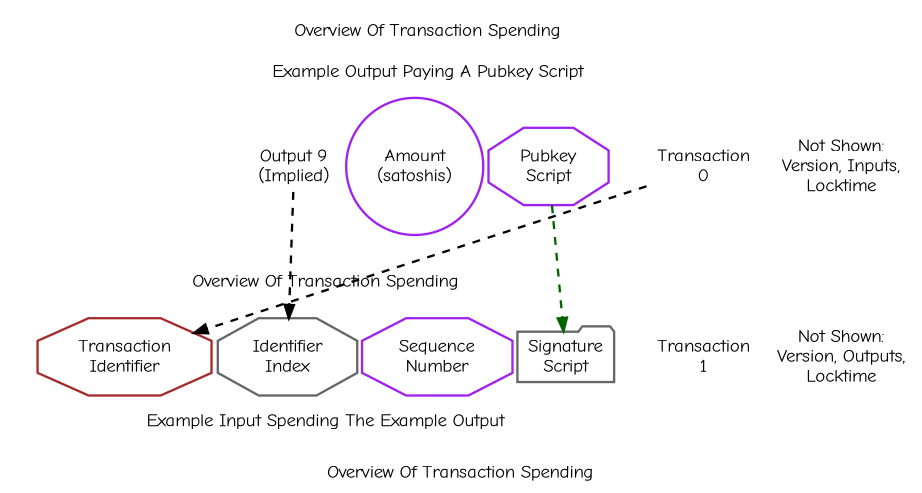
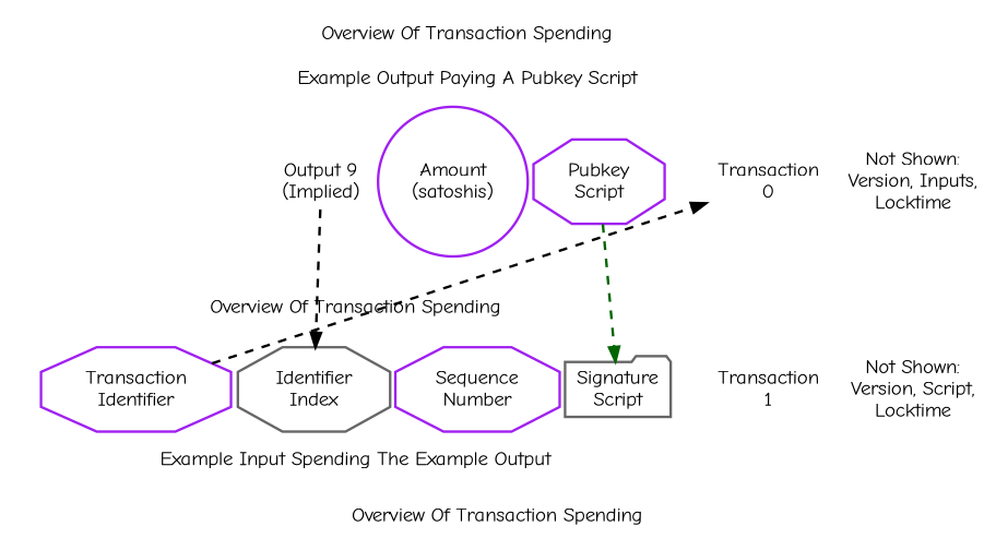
  digraph {
    fontname="Comic Neue"
    label="Overview Of Transaction Spending"
    nodesep=0.05
    penwidth=1.75
    rankdir=TB
    ranksep=0.5
    splines=false
    node [color=purple fontname="Comic Neue" penwidth=1.75 shape=none]
    edge [fontname="Comic Neue" penwidth=1.75 style=dashed]
    n1 [label="Pubkey\nScript" shape=octagon]
    n2 [label="Amount\n(satoshis)" shape=circle]
    n3 [color=darkorange label="Output 9\n(Implied)"]
    n4 [color=gray40 label="Identifier\nIndex" shape=octagon]
    n5 [label="Sequence\nNumber" shape=octagon]
    n6 [color=gray40 label="Signature\nScript" shape=folder]
-   n7 [color=brown label="Transaction\nIdentifier" shape=octagon]
+   n7 [label="Transaction\nIdentifier" shape=octagon]
    n8 [color=brown label="Transaction\n1"]
    n9 [color=gray40 label="Transaction\n0"]
-   n10 [label="Not Shown:\nVersion, Outputs,\nLocktime"]
+   n10 [label="Not Shown:\nVersion, Script,\nLocktime"]
    n11 [color=gray40 label="Not Shown:\nVersion, Inputs,\nLocktime"]
    subgraph cluster_1 {
      penwidth=0
      subgraph cluster_2 {
        label="Example Output Paying A Pubkey Script"
        penwidth=0
        n1
        n2
        n3
      }
    }
    subgraph cluster_3 {
      penwidth=0
      subgraph cluster_4 {
        label="Example Input Spending The Example Output"
        labelloc=b
        penwidth=0
        n4
        n5
        n6
        n7
      }
    }
    n1 -> n6 [color=darkgreen]
    n3 -> n4 [color=black]
-   n9 -> n7 [color=black constraint=false]
+   n7 -> n9 [color=black constraint=false]
    n9 -> n8 [style=invis]
    n11 -> n10 [style=invis]
  }
